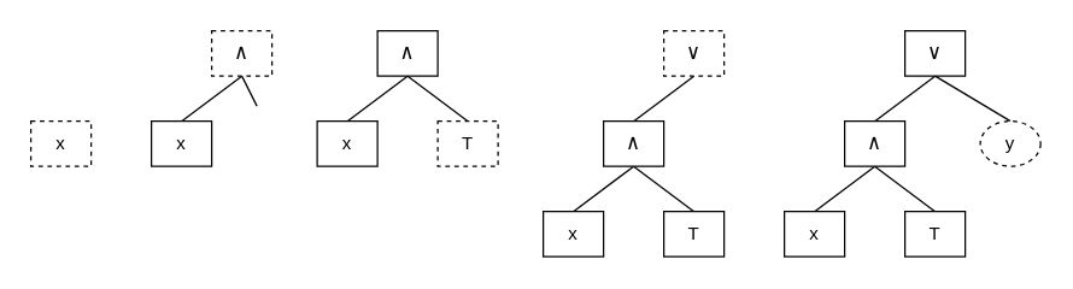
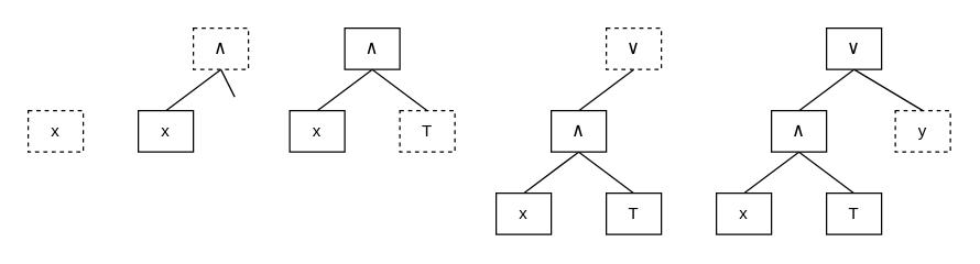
  <mxCell id="0" />
  <mxCell id="1" parent="0" />
  <mxCell id="2" value="x" style="rounded=0;whiteSpace=wrap;html=1;dashed=1;" vertex="1" parent="1"><mxGeometry x="20" y="80" width="40" height="30" as="geometry" /></mxCell>
  <mxCell id="3" style="rounded=0;orthogonalLoop=1;jettySize=auto;html=1;exitX=0.5;exitY=0;exitDx=0;exitDy=0;entryX=0.5;entryY=1;entryDx=0;entryDy=0;endArrow=none;endFill=0;" edge="1" parent="1" source="4" target="6"><mxGeometry relative="1" as="geometry" /></mxCell>
  <mxCell id="4" value="x" style="rounded=0;whiteSpace=wrap;html=1;" vertex="1" parent="1"><mxGeometry x="100" y="80" width="40" height="30" as="geometry" /></mxCell>
  <mxCell id="5" style="edgeStyle=none;rounded=0;orthogonalLoop=1;jettySize=auto;html=1;exitX=0.5;exitY=1;exitDx=0;exitDy=0;endArrow=none;endFill=0;" edge="1" parent="1" source="6"><mxGeometry relative="1" as="geometry"><mxPoint x="170" y="70" as="targetPoint" /></mxGeometry></mxCell>
  <mxCell id="6" value="&lt;span style=&quot;background-color: rgb(255, 255, 255); font-family: Consolas, &amp;quot;Courier New&amp;quot;, monospace; font-size: 14px;&quot;&gt;∧&lt;/span&gt;" style="rounded=0;whiteSpace=wrap;html=1;dashed=1;" vertex="1" parent="1"><mxGeometry x="140" y="20" width="40" height="30" as="geometry" /></mxCell>
  <mxCell id="7" style="rounded=0;orthogonalLoop=1;jettySize=auto;html=1;exitX=0.5;exitY=0;exitDx=0;exitDy=0;entryX=0.5;entryY=1;entryDx=0;entryDy=0;endArrow=none;endFill=0;" edge="1" parent="1" source="8" target="10"><mxGeometry relative="1" as="geometry" /></mxCell>
  <mxCell id="8" value="x" style="rounded=0;whiteSpace=wrap;html=1;" vertex="1" parent="1"><mxGeometry x="210" y="80" width="40" height="30" as="geometry" /></mxCell>
  <mxCell id="9" style="edgeStyle=none;rounded=0;orthogonalLoop=1;jettySize=auto;html=1;exitX=0.5;exitY=1;exitDx=0;exitDy=0;entryX=0.5;entryY=0;entryDx=0;entryDy=0;endArrow=none;endFill=0;" edge="1" parent="1" source="10" target="11"><mxGeometry relative="1" as="geometry" /></mxCell>
  <mxCell id="10" value="&lt;span style=&quot;background-color: rgb(255, 255, 255); font-family: Consolas, &amp;quot;Courier New&amp;quot;, monospace; font-size: 14px;&quot;&gt;∧&lt;/span&gt;" style="rounded=0;whiteSpace=wrap;html=1;" vertex="1" parent="1"><mxGeometry x="250" y="20" width="40" height="30" as="geometry" /></mxCell>
  <mxCell id="11" value="T" style="rounded=0;whiteSpace=wrap;html=1;dashed=1;" vertex="1" parent="1"><mxGeometry x="290" y="80" width="40" height="30" as="geometry" /></mxCell>
  <mxCell id="12" style="edgeStyle=none;rounded=0;orthogonalLoop=1;jettySize=auto;html=1;exitX=0.5;exitY=1;exitDx=0;exitDy=0;entryX=0.5;entryY=0;entryDx=0;entryDy=0;endArrow=none;endFill=0;" edge="1" parent="1" source="13" target="17"><mxGeometry relative="1" as="geometry" /></mxCell>
  <mxCell id="13" value="&lt;span style=&quot;background-color: rgb(255, 255, 255); font-family: Consolas, &amp;quot;Courier New&amp;quot;, monospace; font-size: 14px;&quot;&gt;∨&lt;/span&gt;" style="rounded=0;whiteSpace=wrap;html=1;dashed=1;" vertex="1" parent="1"><mxGeometry x="440" y="20" width="40" height="30" as="geometry" /></mxCell>
  <mxCell id="14" style="rounded=0;orthogonalLoop=1;jettySize=auto;html=1;exitX=0.5;exitY=0;exitDx=0;exitDy=0;entryX=0.5;entryY=1;entryDx=0;entryDy=0;endArrow=none;endFill=0;" edge="1" source="15" target="17" parent="1"><mxGeometry relative="1" as="geometry" /></mxCell>
  <mxCell id="15" value="x" style="rounded=0;whiteSpace=wrap;html=1;" vertex="1" parent="1"><mxGeometry x="360" y="140" width="40" height="30" as="geometry" /></mxCell>
  <mxCell id="16" style="edgeStyle=none;rounded=0;orthogonalLoop=1;jettySize=auto;html=1;exitX=0.5;exitY=1;exitDx=0;exitDy=0;entryX=0.5;entryY=0;entryDx=0;entryDy=0;endArrow=none;endFill=0;" edge="1" source="17" target="18" parent="1"><mxGeometry relative="1" as="geometry" /></mxCell>
  <mxCell id="17" value="&lt;span style=&quot;background-color: rgb(255, 255, 255); font-family: Consolas, &amp;quot;Courier New&amp;quot;, monospace; font-size: 14px;&quot;&gt;∧&lt;/span&gt;" style="rounded=0;whiteSpace=wrap;html=1;" vertex="1" parent="1"><mxGeometry x="400" y="80" width="40" height="30" as="geometry" /></mxCell>
  <mxCell id="18" value="T" style="rounded=0;whiteSpace=wrap;html=1;" vertex="1" parent="1"><mxGeometry x="440" y="140" width="40" height="30" as="geometry" /></mxCell>
  <mxCell id="19" style="edgeStyle=none;rounded=0;orthogonalLoop=1;jettySize=auto;html=1;exitX=0.5;exitY=1;exitDx=0;exitDy=0;entryX=0.5;entryY=0;entryDx=0;entryDy=0;endArrow=none;endFill=0;" edge="1" parent="1" source="21" target="25"><mxGeometry relative="1" as="geometry" /></mxCell>
  <mxCell id="20" style="edgeStyle=none;rounded=0;orthogonalLoop=1;jettySize=auto;html=1;exitX=0.5;exitY=1;exitDx=0;exitDy=0;entryX=0.5;entryY=0;entryDx=0;entryDy=0;endArrow=none;endFill=0;" edge="1" parent="1" source="21" target="27"><mxGeometry relative="1" as="geometry" /></mxCell>
  <mxCell id="21" value="&lt;span style=&quot;background-color: rgb(255, 255, 255); font-family: Consolas, &amp;quot;Courier New&amp;quot;, monospace; font-size: 14px;&quot;&gt;∨&lt;/span&gt;" style="rounded=0;whiteSpace=wrap;html=1;" vertex="1" parent="1"><mxGeometry x="600" y="20" width="40" height="30" as="geometry" /></mxCell>
  <mxCell id="22" style="rounded=0;orthogonalLoop=1;jettySize=auto;html=1;exitX=0.5;exitY=0;exitDx=0;exitDy=0;entryX=0.5;entryY=1;entryDx=0;entryDy=0;endArrow=none;endFill=0;" edge="1" parent="1" source="23" target="25"><mxGeometry relative="1" as="geometry" /></mxCell>
  <mxCell id="23" value="x" style="rounded=0;whiteSpace=wrap;html=1;" vertex="1" parent="1"><mxGeometry x="520" y="140" width="40" height="30" as="geometry" /></mxCell>
  <mxCell id="24" style="edgeStyle=none;rounded=0;orthogonalLoop=1;jettySize=auto;html=1;exitX=0.5;exitY=1;exitDx=0;exitDy=0;entryX=0.5;entryY=0;entryDx=0;entryDy=0;endArrow=none;endFill=0;" edge="1" parent="1" source="25" target="26"><mxGeometry relative="1" as="geometry" /></mxCell>
  <mxCell id="25" value="&lt;span style=&quot;background-color: rgb(255, 255, 255); font-family: Consolas, &amp;quot;Courier New&amp;quot;, monospace; font-size: 14px;&quot;&gt;∧&lt;/span&gt;" style="rounded=0;whiteSpace=wrap;html=1;" vertex="1" parent="1"><mxGeometry x="560" y="80" width="40" height="30" as="geometry" /></mxCell>
  <mxCell id="26" value="T" style="rounded=0;whiteSpace=wrap;html=1;" vertex="1" parent="1"><mxGeometry x="600" y="140" width="40" height="30" as="geometry" /></mxCell>
- <mxCell id="27" value="y" style="ellipse;whiteSpace=wrap;html=1;dashed=1;" vertex="1" parent="1"><mxGeometry x="650" y="80" width="40" height="30" as="geometry" /></mxCell>
+ <mxCell id="27" value="y" style="rounded=0;whiteSpace=wrap;html=1;dashed=1;" vertex="1" parent="1"><mxGeometry x="650" y="80" width="40" height="30" as="geometry" /></mxCell>
